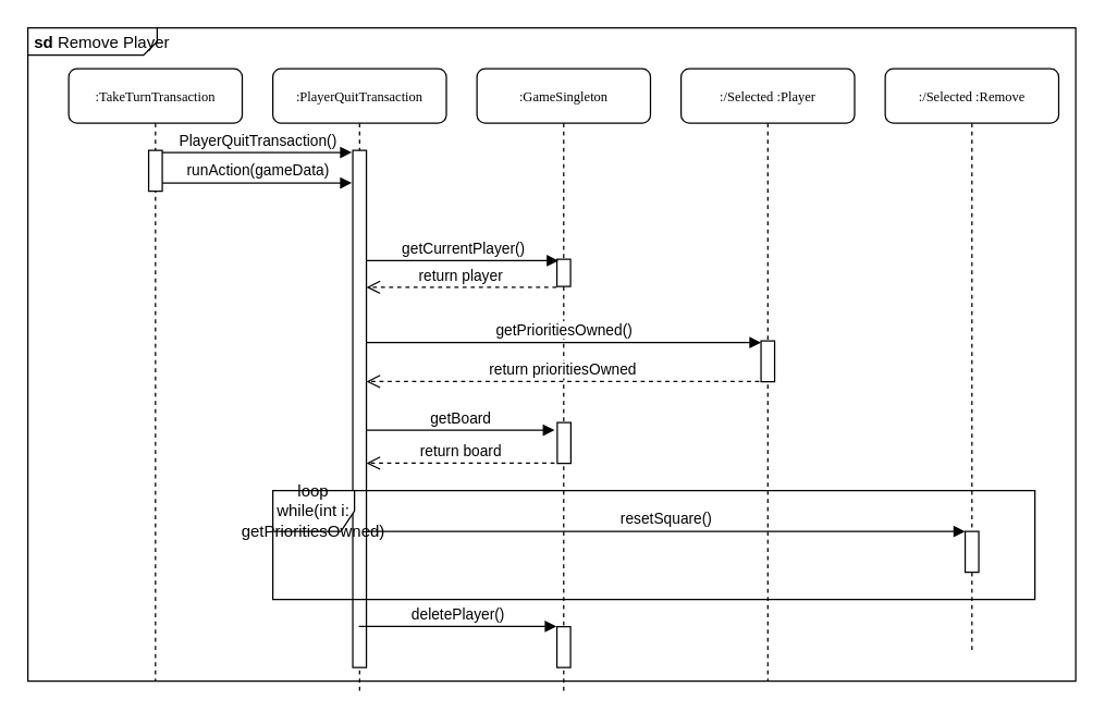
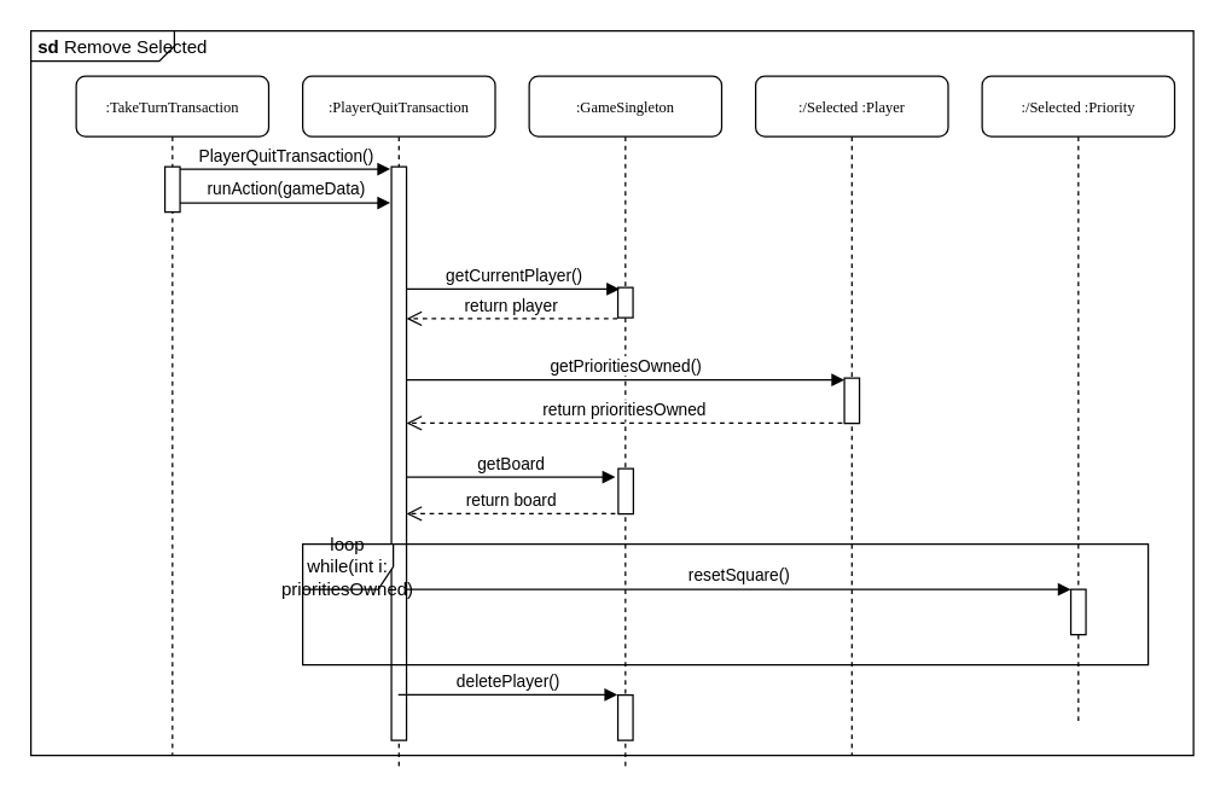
  <mxCell id="0" />
  <mxCell id="1" parent="0" />
- <mxCell id="2" value="&lt;p style=&quot;margin: 0px ; margin-top: 4px ; margin-left: 5px ; text-align: left&quot;&gt;&lt;b&gt;sd&lt;/b&gt;  Remove Player&lt;/p&gt;" style="html=1;shape=mxgraph.sysml.package;overflow=fill;labelX=95;align=left;spacingLeft=5;verticalAlign=top;spacingTop=-3;" vertex="1" parent="1"><mxGeometry width="770" height="480" as="geometry" x="20" y="20" /></mxCell>
+ <mxCell id="2" value="&lt;p style=&quot;margin: 0px ; margin-top: 4px ; margin-left: 5px ; text-align: left&quot;&gt;&lt;b&gt;sd&lt;/b&gt;  Remove Selected&lt;/p&gt;" style="html=1;shape=mxgraph.sysml.package;overflow=fill;labelX=95;align=left;spacingLeft=5;verticalAlign=top;spacingTop=-3;" vertex="1" parent="1"><mxGeometry width="770" height="480" as="geometry" x="20" y="20" /></mxCell>
  <mxCell id="3" value=":TakeTurnTransaction" style="shape=umlLifeline;perimeter=lifelinePerimeter;whiteSpace=wrap;html=1;container=1;collapsible=0;recursiveResize=0;outlineConnect=0;rounded=1;shadow=0;comic=0;labelBackgroundColor=none;strokeWidth=1;fontFamily=Verdana;fontSize=10;align=center;" parent="1" vertex="1"><mxGeometry x="50" y="50" width="127.5" height="450" as="geometry" /></mxCell>
  <mxCell id="4" value="" style="html=1;points=[];perimeter=orthogonalPerimeter;fontFamily=Verdana;fontSize=10;" parent="3" vertex="1"><mxGeometry x="58.75" y="60" width="10" height="30" as="geometry" /></mxCell>
  <mxCell id="5" value=":PlayerQuitTransaction" style="shape=umlLifeline;perimeter=lifelinePerimeter;whiteSpace=wrap;html=1;container=1;collapsible=0;recursiveResize=0;outlineConnect=0;rounded=1;shadow=0;comic=0;labelBackgroundColor=none;strokeWidth=1;fontFamily=Verdana;fontSize=10;align=center;" parent="1" vertex="1"><mxGeometry x="200" y="50" width="127.5" height="460" as="geometry" /></mxCell>
  <mxCell id="6" value="" style="html=1;points=[];perimeter=orthogonalPerimeter;fontFamily=Verdana;fontSize=10;" parent="5" vertex="1"><mxGeometry x="58.75" y="60" width="10" height="380" as="geometry" /></mxCell>
  <mxCell id="7" value=":GameSingleton" style="shape=umlLifeline;perimeter=lifelinePerimeter;whiteSpace=wrap;html=1;container=1;collapsible=0;recursiveResize=0;outlineConnect=0;rounded=1;shadow=0;comic=0;labelBackgroundColor=none;strokeWidth=1;fontFamily=Verdana;fontSize=10;align=center;" parent="1" vertex="1"><mxGeometry x="350" y="50" width="127.5" height="460" as="geometry" /></mxCell>
  <mxCell id="8" value="" style="html=1;points=[];perimeter=orthogonalPerimeter;fontFamily=Verdana;fontSize=10;" parent="7" vertex="1"><mxGeometry x="58.75" y="140" width="10" height="20" as="geometry" /></mxCell>
  <mxCell id="9" value="" style="html=1;points=[];perimeter=orthogonalPerimeter;" parent="7" vertex="1"><mxGeometry x="59" y="260" width="10" height="30" as="geometry" /></mxCell>
  <mxCell id="10" value="" style="html=1;points=[];perimeter=orthogonalPerimeter;" parent="7" vertex="1"><mxGeometry x="58.75" y="410" width="10" height="30" as="geometry" /></mxCell>
  <mxCell id="11" value=":/Selected :Player" style="shape=umlLifeline;perimeter=lifelinePerimeter;whiteSpace=wrap;html=1;container=1;collapsible=0;recursiveResize=0;outlineConnect=0;rounded=1;shadow=0;comic=0;labelBackgroundColor=none;strokeWidth=1;fontFamily=Verdana;fontSize=10;align=center;" parent="1" vertex="1"><mxGeometry x="500" y="50" width="127.5" height="450" as="geometry" /></mxCell>
  <mxCell id="12" value="" style="html=1;points=[];perimeter=orthogonalPerimeter;" parent="11" vertex="1"><mxGeometry x="58.75" y="200" width="10" height="30" as="geometry" /></mxCell>
- <mxCell id="13" value=":/Selected :Remove" style="shape=umlLifeline;perimeter=lifelinePerimeter;whiteSpace=wrap;html=1;container=1;collapsible=0;recursiveResize=0;outlineConnect=0;rounded=1;shadow=0;comic=0;labelBackgroundColor=none;strokeWidth=1;fontFamily=Verdana;fontSize=10;align=center;" parent="1" vertex="1"><mxGeometry x="650" y="50" width="127.5" height="430" as="geometry" /></mxCell>
+ <mxCell id="13" value=":/Selected :Priority" style="shape=umlLifeline;perimeter=lifelinePerimeter;whiteSpace=wrap;html=1;container=1;collapsible=0;recursiveResize=0;outlineConnect=0;rounded=1;shadow=0;comic=0;labelBackgroundColor=none;strokeWidth=1;fontFamily=Verdana;fontSize=10;align=center;" parent="1" vertex="1"><mxGeometry x="650" y="50" width="127.5" height="430" as="geometry" /></mxCell>
  <mxCell id="14" value="" style="html=1;points=[];perimeter=orthogonalPerimeter;" parent="13" vertex="1"><mxGeometry x="58.75" y="340" width="10" height="30" as="geometry" /></mxCell>
  <mxCell id="15" value="PlayerQuitTransaction()" style="html=1;verticalAlign=bottom;endArrow=block;entryX=-0.075;entryY=0.004;entryDx=0;entryDy=0;entryPerimeter=0;" parent="1" source="4" target="6" edge="1"><mxGeometry width="80" relative="1" as="geometry"><mxPoint x="150" y="120" as="sourcePoint" /><mxPoint x="230" y="120" as="targetPoint" /></mxGeometry></mxCell>
  <mxCell id="16" value="runAction(gameData)" style="html=1;verticalAlign=bottom;endArrow=block;entryX=-0.075;entryY=0.063;entryDx=0;entryDy=0;entryPerimeter=0;" parent="1" source="4" target="6" edge="1"><mxGeometry width="80" relative="1" as="geometry"><mxPoint x="160" y="140" as="sourcePoint" /><mxPoint x="240" y="140" as="targetPoint" /></mxGeometry></mxCell>
  <mxCell id="17" value="getCurrentPlayer()" style="html=1;verticalAlign=bottom;endArrow=block;entryX=0.111;entryY=0.054;entryDx=0;entryDy=0;entryPerimeter=0;" parent="1" source="6" target="8" edge="1"><mxGeometry width="80" relative="1" as="geometry"><mxPoint x="350" y="200" as="sourcePoint" /><mxPoint x="430" y="200" as="targetPoint" /></mxGeometry></mxCell>
  <mxCell id="18" value="return player" style="html=1;verticalAlign=bottom;endArrow=open;dashed=1;endSize=8;exitX=-0.032;exitY=1.032;exitDx=0;exitDy=0;exitPerimeter=0;" parent="1" source="8" target="6" edge="1"><mxGeometry relative="1" as="geometry"><mxPoint x="420" y="240" as="sourcePoint" /><mxPoint x="340" y="240" as="targetPoint" /></mxGeometry></mxCell>
  <mxCell id="19" value="getPrioritiesOwned()" style="html=1;verticalAlign=bottom;endArrow=block;entryX=0.004;entryY=0.043;entryDx=0;entryDy=0;entryPerimeter=0;" parent="1" source="6" target="12" edge="1"><mxGeometry width="80" relative="1" as="geometry"><mxPoint x="340" y="260" as="sourcePoint" /><mxPoint x="420" y="260" as="targetPoint" /></mxGeometry></mxCell>
  <mxCell id="20" value="return prioritiesOwned" style="html=1;verticalAlign=bottom;endArrow=open;dashed=1;endSize=8;exitX=-0.139;exitY=0.995;exitDx=0;exitDy=0;exitPerimeter=0;" parent="1" source="12" target="6" edge="1"><mxGeometry relative="1" as="geometry"><mxPoint x="420" y="300" as="sourcePoint" /><mxPoint x="340" y="300" as="targetPoint" /></mxGeometry></mxCell>
  <mxCell id="21" value="getBoard" style="html=1;verticalAlign=bottom;endArrow=block;entryX=-0.2;entryY=0.186;entryDx=0;entryDy=0;entryPerimeter=0;" parent="1" source="6" target="9" edge="1"><mxGeometry width="80" relative="1" as="geometry"><mxPoint x="330" y="330" as="sourcePoint" /><mxPoint x="410" y="330" as="targetPoint" /></mxGeometry></mxCell>
  <mxCell id="22" value="return board" style="html=1;verticalAlign=bottom;endArrow=open;dashed=1;endSize=8;exitX=-0.2;exitY=0.995;exitDx=0;exitDy=0;exitPerimeter=0;" parent="1" source="9" target="6" edge="1"><mxGeometry relative="1" as="geometry"><mxPoint x="410" y="340" as="sourcePoint" /><mxPoint x="330" y="340" as="targetPoint" /></mxGeometry></mxCell>
  <mxCell id="23" value="deletePlayer()" style="html=1;verticalAlign=bottom;endArrow=block;entryX=-0.032;entryY=-0.005;entryDx=0;entryDy=0;entryPerimeter=0;" parent="1" source="5" target="10" edge="1"><mxGeometry width="80" relative="1" as="geometry"><mxPoint x="320" y="540" as="sourcePoint" /><mxPoint x="400" y="540" as="targetPoint" /></mxGeometry></mxCell>
  <mxCell id="24" value="resetSquare()" style="html=1;verticalAlign=bottom;endArrow=block;" parent="1" source="6" target="14" edge="1"><mxGeometry width="80" relative="1" as="geometry"><mxPoint x="340" y="383" as="sourcePoint" /><mxPoint x="430" y="390" as="targetPoint" /></mxGeometry></mxCell>
- <mxCell id="25" value="loop&lt;br&gt;while(int i: getPrioritiesOwned)" style="shape=umlFrame;whiteSpace=wrap;html=1;" parent="1" vertex="1"><mxGeometry x="200" y="360" width="560" height="80" as="geometry" /></mxCell>
+ <mxCell id="25" value="loop&lt;br&gt;while(int i: prioritiesOwned)" style="shape=umlFrame;whiteSpace=wrap;html=1;" parent="1" vertex="1"><mxGeometry x="200" y="360" width="560" height="80" as="geometry" /></mxCell>
